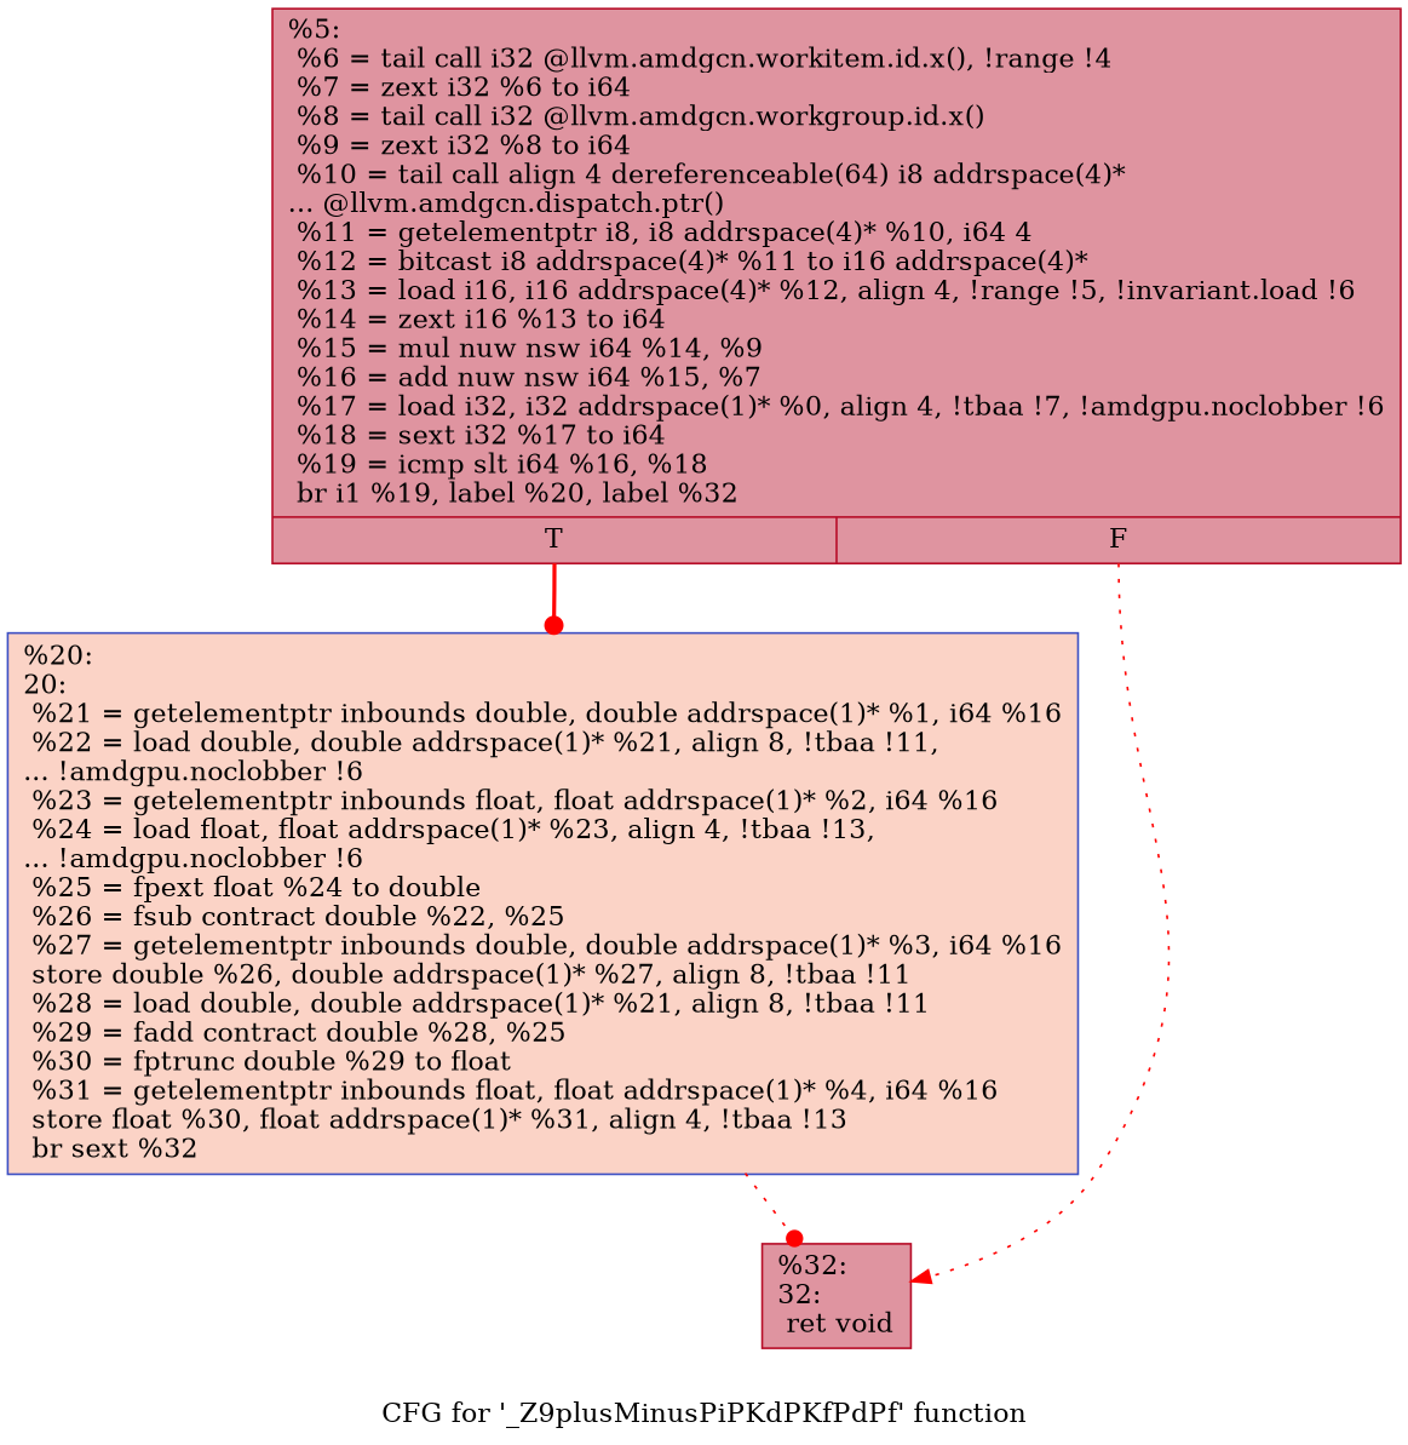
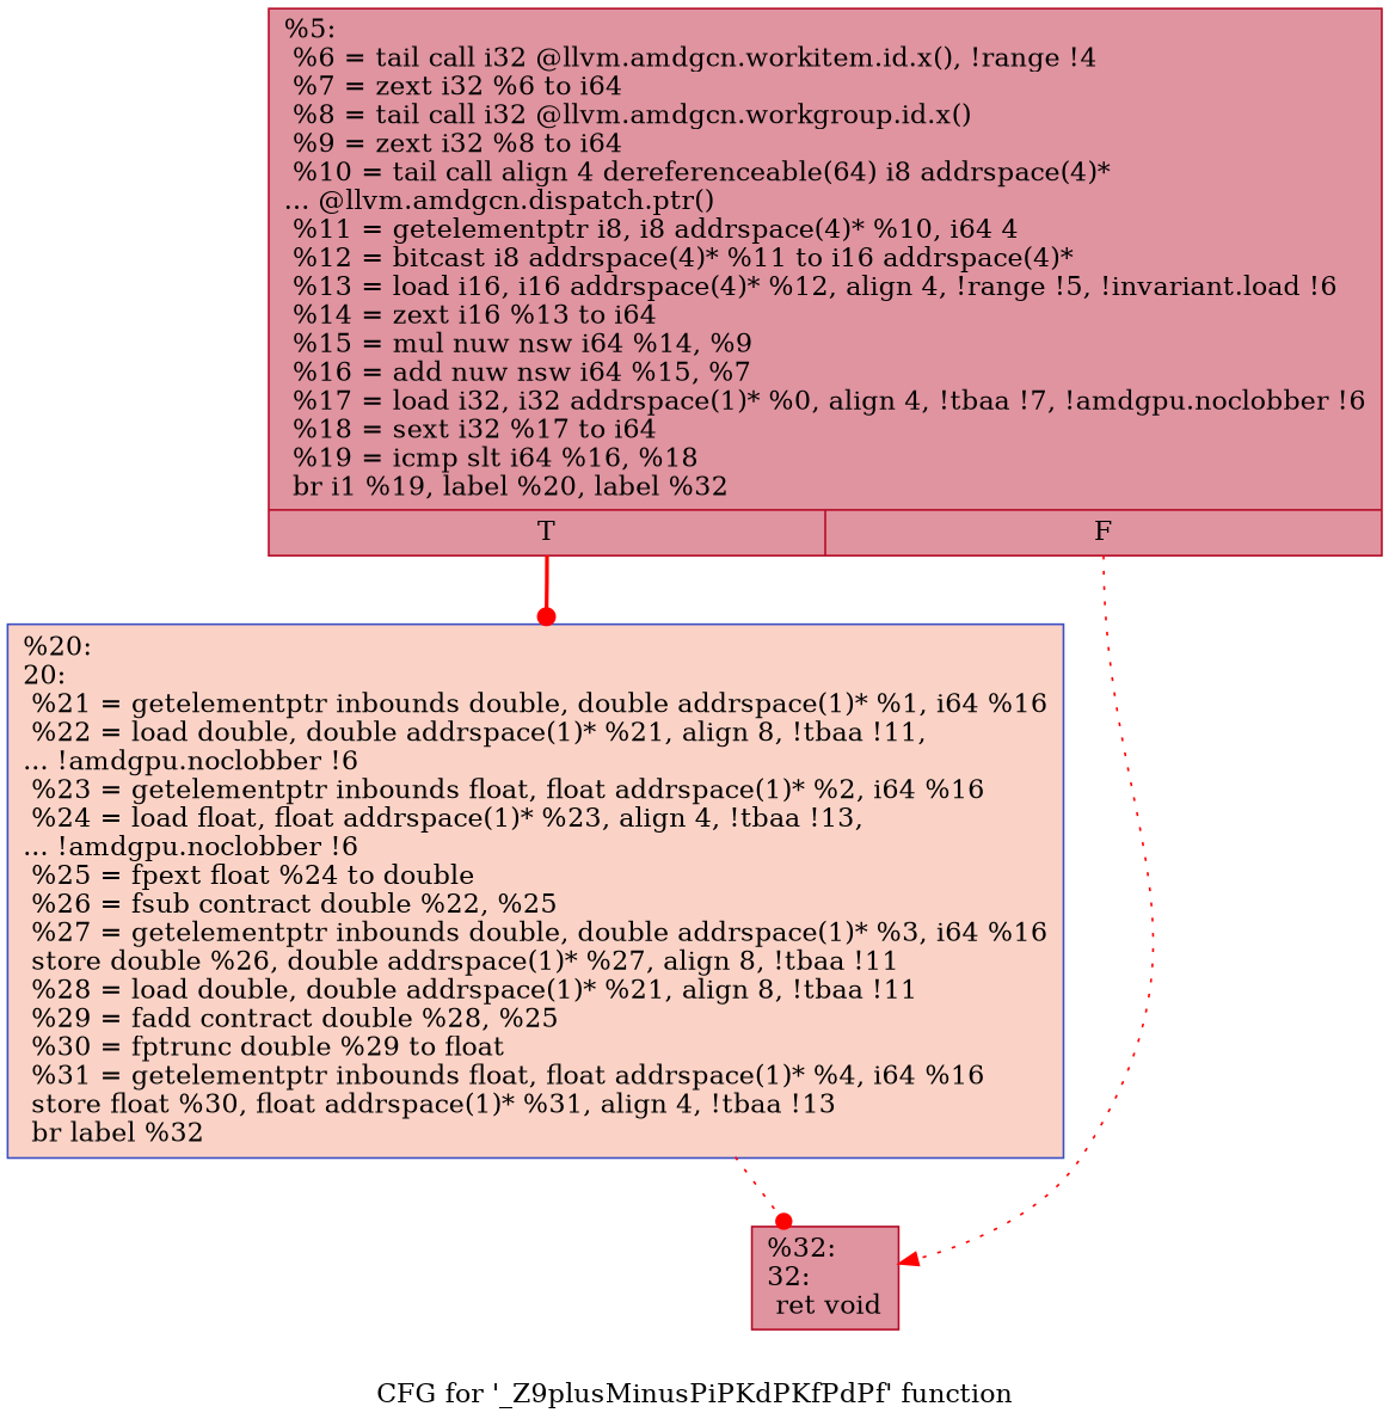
  digraph {
    label="CFG for '_Z9plusMinusPiPKdPKfPdPf' function"
    node [color="#b70d28ff" fillcolor="#b70d2870" shape=record style=filled]
    edge [color=red style=dotted arrowhead=dot]
    n1 [label="{%5:\l  %6 = tail call i32 @llvm.amdgcn.workitem.id.x(), !range !4\l  %7 = zext i32 %6 to i64\l  %8 = tail call i32 @llvm.amdgcn.workgroup.id.x()\l  %9 = zext i32 %8 to i64\l  %10 = tail call align 4 dereferenceable(64) i8 addrspace(4)*\l... @llvm.amdgcn.dispatch.ptr()\l  %11 = getelementptr i8, i8 addrspace(4)* %10, i64 4\l  %12 = bitcast i8 addrspace(4)* %11 to i16 addrspace(4)*\l  %13 = load i16, i16 addrspace(4)* %12, align 4, !range !5, !invariant.load !6\l  %14 = zext i16 %13 to i64\l  %15 = mul nuw nsw i64 %14, %9\l  %16 = add nuw nsw i64 %15, %7\l  %17 = load i32, i32 addrspace(1)* %0, align 4, !tbaa !7, !amdgpu.noclobber !6\l  %18 = sext i32 %17 to i64\l  %19 = icmp slt i64 %16, %18\l  br i1 %19, label %20, label %32\l|{<s0>T|<s1>F}}"]
-   n2 [color="#3d50c3ff" fillcolor="#f59c7d70" label="{%20:\l20:                                               \l  %21 = getelementptr inbounds double, double addrspace(1)* %1, i64 %16\l  %22 = load double, double addrspace(1)* %21, align 8, !tbaa !11,\l... !amdgpu.noclobber !6\l  %23 = getelementptr inbounds float, float addrspace(1)* %2, i64 %16\l  %24 = load float, float addrspace(1)* %23, align 4, !tbaa !13,\l... !amdgpu.noclobber !6\l  %25 = fpext float %24 to double\l  %26 = fsub contract double %22, %25\l  %27 = getelementptr inbounds double, double addrspace(1)* %3, i64 %16\l  store double %26, double addrspace(1)* %27, align 8, !tbaa !11\l  %28 = load double, double addrspace(1)* %21, align 8, !tbaa !11\l  %29 = fadd contract double %28, %25\l  %30 = fptrunc double %29 to float\l  %31 = getelementptr inbounds float, float addrspace(1)* %4, i64 %16\l  store float %30, float addrspace(1)* %31, align 4, !tbaa !13\l  br sext %32\l}"]
+   n2 [color="#3d50c3ff" fillcolor="#f59c7d70" label="{%20:\l20:                                               \l  %21 = getelementptr inbounds double, double addrspace(1)* %1, i64 %16\l  %22 = load double, double addrspace(1)* %21, align 8, !tbaa !11,\l... !amdgpu.noclobber !6\l  %23 = getelementptr inbounds float, float addrspace(1)* %2, i64 %16\l  %24 = load float, float addrspace(1)* %23, align 4, !tbaa !13,\l... !amdgpu.noclobber !6\l  %25 = fpext float %24 to double\l  %26 = fsub contract double %22, %25\l  %27 = getelementptr inbounds double, double addrspace(1)* %3, i64 %16\l  store double %26, double addrspace(1)* %27, align 8, !tbaa !11\l  %28 = load double, double addrspace(1)* %21, align 8, !tbaa !11\l  %29 = fadd contract double %28, %25\l  %30 = fptrunc double %29 to float\l  %31 = getelementptr inbounds float, float addrspace(1)* %4, i64 %16\l  store float %30, float addrspace(1)* %31, align 4, !tbaa !13\l  br label %32\l}"]
    n3 [label="{%32:\l32:                                               \l  ret void\l}"]
    n1 -> n2 [tailport=s0 style=bold]
    n1 -> n3 [tailport=s1 arrowhead=normal]
    n2 -> n3
  }
